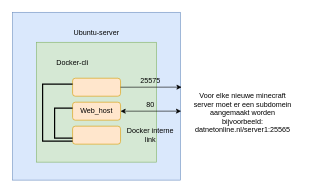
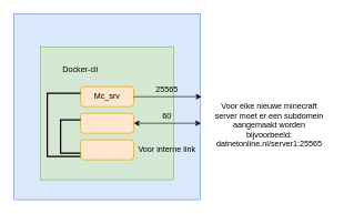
  <mxCell id="0" />
  <mxCell id="1" parent="0" />
  <mxCell id="2" value="" style="whiteSpace=wrap;html=1;aspect=fixed;fillColor=#dae8fc;strokeColor=#6c8ebf;" vertex="1" parent="1"><mxGeometry x="20" y="20" width="280" height="280" as="geometry" /></mxCell>
- <mxCell id="3" value="Ubuntu-server" style="text;strokeColor=none;align=center;fillColor=none;html=1;verticalAlign=middle;whiteSpace=wrap;rounded=0;" vertex="1" parent="1"><mxGeometry x="110" y="40" width="100" height="30" as="geometry" /></mxCell>
  <mxCell id="4" value="" style="whiteSpace=wrap;html=1;aspect=fixed;fillColor=#d5e8d4;strokeColor=#82b366;" vertex="1" parent="1"><mxGeometry x="60" y="70" width="200" height="200" as="geometry" /></mxCell>
  <mxCell id="5" value="Docker-cli" style="text;html=1;strokeColor=none;fillColor=none;align=center;verticalAlign=middle;whiteSpace=wrap;rounded=0;" vertex="1" parent="1"><mxGeometry x="90" y="90" width="60" height="30" as="geometry" /></mxCell>
  <mxCell id="6" value="" style="rounded=1;whiteSpace=wrap;html=1;fillColor=#ffe6cc;strokeColor=#d79b00;" vertex="1" parent="1"><mxGeometry x="120" y="130" width="80" height="30" as="geometry" /></mxCell>
  <mxCell id="7" value="" style="rounded=1;whiteSpace=wrap;html=1;fillColor=#ffe6cc;strokeColor=#d79b00;" vertex="1" parent="1"><mxGeometry x="120" y="170" width="80" height="30" as="geometry" /></mxCell>
  <mxCell id="8" value="" style="rounded=1;whiteSpace=wrap;html=1;fillColor=#ffe6cc;strokeColor=#d79b00;" vertex="1" parent="1"><mxGeometry x="120" y="210" width="80" height="30" as="geometry" /></mxCell>
- <mxCell id="10" value="Web_host" style="text;html=1;strokeColor=none;fillColor=none;align=center;verticalAlign=middle;whiteSpace=wrap;rounded=0;" vertex="1" parent="1"><mxGeometry x="130" y="170" width="60" height="30" as="geometry" /></mxCell>
+ <mxCell id="9" value="Mc_srv" style="text;html=1;align=center;verticalAlign=middle;whiteSpace=wrap;rounded=0;" vertex="1" parent="1"><mxGeometry x="130" y="130" width="60" height="30" as="geometry" /></mxCell>
  <mxCell id="11" value="" style="strokeWidth=2;html=1;shape=mxgraph.flowchart.annotation_1;align=left;pointerEvents=1;" vertex="1" parent="1"><mxGeometry x="90" y="180" width="30" height="50" as="geometry" /></mxCell>
  <mxCell id="12" value="" style="strokeWidth=2;html=1;shape=mxgraph.flowchart.annotation_1;align=left;pointerEvents=1;" vertex="1" parent="1"><mxGeometry x="70" y="140" width="50" height="95" as="geometry" /></mxCell>
  <mxCell id="13" value="" style="endArrow=classic;html=1;rounded=0;exitX=1;exitY=0.5;exitDx=0;exitDy=0;entryX=1.007;entryY=0.446;entryDx=0;entryDy=0;entryPerimeter=0;" edge="1" parent="1" source="6" target="2"><mxGeometry width="50" height="50" relative="1" as="geometry"><mxPoint x="280" y="220" as="sourcePoint" /><mxPoint x="420" y="140" as="targetPoint" /></mxGeometry></mxCell>
- <mxCell id="14" value="25575" style="text;html=1;strokeColor=none;fillColor=none;align=center;verticalAlign=middle;whiteSpace=wrap;rounded=0;" vertex="1" parent="1"><mxGeometry x="220" y="120" width="60" height="30" as="geometry" /></mxCell>
+ <mxCell id="14" value="25565" style="text;html=1;strokeColor=none;fillColor=none;align=center;verticalAlign=middle;whiteSpace=wrap;rounded=0;" vertex="1" parent="1"><mxGeometry x="220" y="120" width="60" height="30" as="geometry" /></mxCell>
  <mxCell id="15" value="" style="endArrow=classic;startArrow=classic;html=1;rounded=0;exitX=1;exitY=0.5;exitDx=0;exitDy=0;entryX=1.004;entryY=0.589;entryDx=0;entryDy=0;entryPerimeter=0;" edge="1" parent="1" source="7" target="2"><mxGeometry width="50" height="50" relative="1" as="geometry"><mxPoint x="280" y="220" as="sourcePoint" /><mxPoint x="330" y="170" as="targetPoint" /></mxGeometry></mxCell>
- <mxCell id="16" value="80" style="text;html=1;strokeColor=none;fillColor=none;align=center;verticalAlign=middle;whiteSpace=wrap;rounded=0;" vertex="1" parent="1"><mxGeometry x="220" y="160" width="60" height="30" as="geometry" /></mxCell>
- <mxCell id="17" value="Docker interne link" style="text;html=1;strokeColor=none;fillColor=none;align=center;verticalAlign=middle;whiteSpace=wrap;rounded=0;" vertex="1" parent="1"><mxGeometry x="205" y="210" width="90" height="30" as="geometry" /></mxCell>
+ <mxCell id="16" value="60" style="text;html=1;strokeColor=none;fillColor=none;align=center;verticalAlign=middle;whiteSpace=wrap;rounded=0;" vertex="1" parent="1"><mxGeometry x="220" y="160" width="60" height="30" as="geometry" /></mxCell>
+ <mxCell id="17" value="Voor interne link" style="text;html=1;strokeColor=none;fillColor=none;align=center;verticalAlign=middle;whiteSpace=wrap;rounded=0;" vertex="1" parent="1"><mxGeometry x="205" y="210" width="90" height="30" as="geometry" /></mxCell>
  <mxCell id="18" value="Voor elke nieuwe minecraft server moet er een subdomein aangemaakt worden bijvoorbeeld: datnetonline.nl/server1:25565" style="text;html=1;strokeColor=none;fillColor=none;align=center;verticalAlign=middle;whiteSpace=wrap;rounded=0;" vertex="1" parent="1"><mxGeometry x="314" y="132.5" width="180" height="110" as="geometry" /></mxCell>
